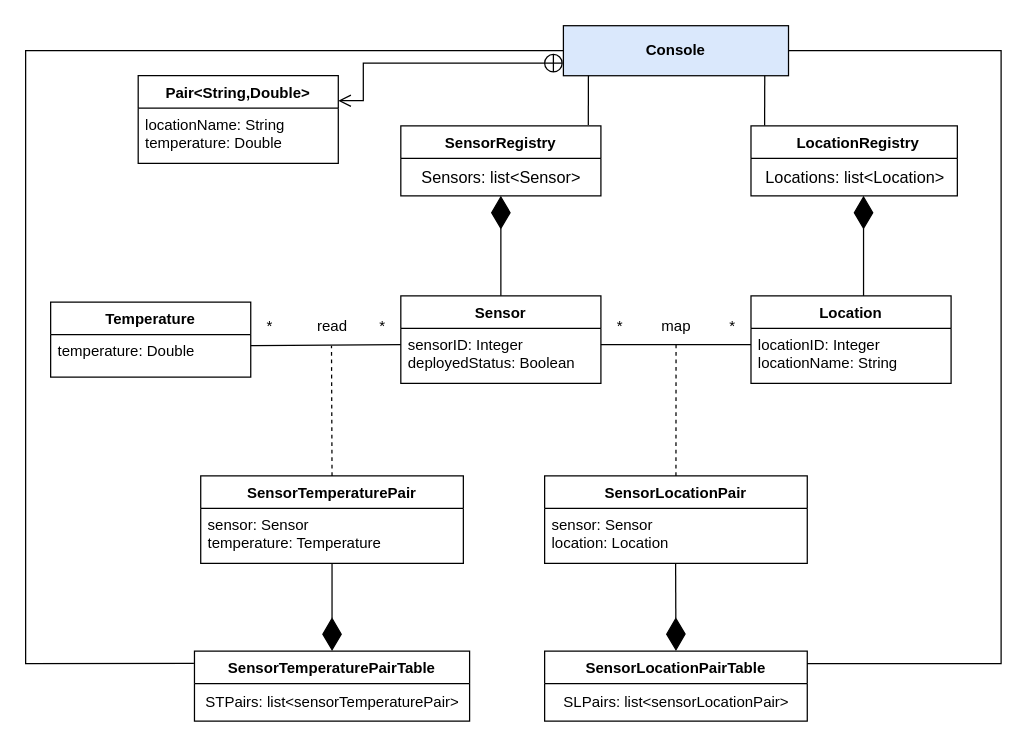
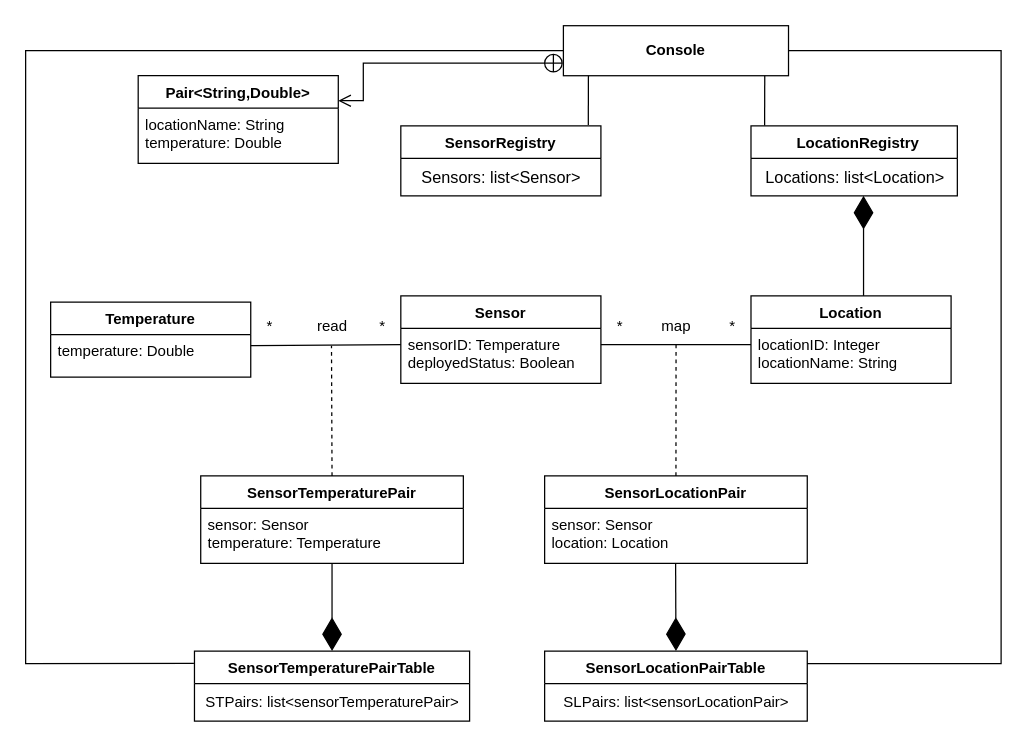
  <mxCell id="0" />
  <mxCell id="1" parent="0" />
  <mxCell id="2" value="read" style="text;html=1;align=center;verticalAlign=middle;resizable=0;points=[];autosize=1;strokeColor=none;fillColor=none;" parent="1" vertex="1"><mxGeometry x="240" y="246" width="50" height="30" as="geometry" /></mxCell>
  <mxCell id="3" value="Sensor" style="swimlane;fontStyle=1;align=center;verticalAlign=top;childLayout=stackLayout;horizontal=1;startSize=26;horizontalStack=0;resizeParent=1;resizeParentMax=0;resizeLast=0;collapsible=1;marginBottom=0;whiteSpace=wrap;html=1;" parent="1" vertex="1"><mxGeometry x="320" y="236" width="160" height="70" as="geometry" /></mxCell>
- <mxCell id="4" value="sensorID: Integer&lt;br&gt;deployedStatus: Boolean" style="text;strokeColor=none;fillColor=none;align=left;verticalAlign=top;spacingLeft=4;spacingRight=4;overflow=hidden;rotatable=0;points=[[0,0.5],[1,0.5]];portConstraint=eastwest;whiteSpace=wrap;html=1;" parent="3" vertex="1"><mxGeometry y="26" width="160" height="44" as="geometry" /></mxCell>
+ <mxCell id="4" value="sensorID: Temperature&lt;br&gt;deployedStatus: Boolean" style="text;strokeColor=none;fillColor=none;align=left;verticalAlign=top;spacingLeft=4;spacingRight=4;overflow=hidden;rotatable=0;points=[[0,0.5],[1,0.5]];portConstraint=eastwest;whiteSpace=wrap;html=1;" parent="3" vertex="1"><mxGeometry y="26" width="160" height="44" as="geometry" /></mxCell>
  <mxCell id="5" value="Location" style="swimlane;fontStyle=1;align=center;verticalAlign=top;childLayout=stackLayout;horizontal=1;startSize=26;horizontalStack=0;resizeParent=1;resizeParentMax=0;resizeLast=0;collapsible=1;marginBottom=0;whiteSpace=wrap;html=1;" parent="1" vertex="1"><mxGeometry x="600" y="236" width="160" height="70" as="geometry" /></mxCell>
  <mxCell id="6" value="locationID: Integer&lt;br&gt;locationName: String" style="text;strokeColor=none;fillColor=none;align=left;verticalAlign=top;spacingLeft=4;spacingRight=4;overflow=hidden;rotatable=0;points=[[0,0.5],[1,0.5]];portConstraint=eastwest;whiteSpace=wrap;html=1;" parent="5" vertex="1"><mxGeometry y="26" width="160" height="44" as="geometry" /></mxCell>
  <mxCell id="7" value="" style="endArrow=none;html=1;rounded=0;" parent="1" edge="1"><mxGeometry width="50" height="50" relative="1" as="geometry"><mxPoint x="480" y="275" as="sourcePoint" /><mxPoint x="600" y="275" as="targetPoint" /></mxGeometry></mxCell>
  <mxCell id="8" value="Temperature" style="swimlane;fontStyle=1;align=center;verticalAlign=top;childLayout=stackLayout;horizontal=1;startSize=26;horizontalStack=0;resizeParent=1;resizeParentMax=0;resizeLast=0;collapsible=1;marginBottom=0;whiteSpace=wrap;html=1;" parent="1" vertex="1"><mxGeometry x="40" y="241" width="160" height="60" as="geometry" /></mxCell>
  <mxCell id="9" value="temperature: Double" style="text;strokeColor=none;fillColor=none;align=left;verticalAlign=top;spacingLeft=4;spacingRight=4;overflow=hidden;rotatable=0;points=[[0,0.5],[1,0.5]];portConstraint=eastwest;whiteSpace=wrap;html=1;" parent="8" vertex="1"><mxGeometry y="26" width="160" height="34" as="geometry" /></mxCell>
  <mxCell id="10" value="" style="endArrow=none;html=1;rounded=0;exitX=-0.001;exitY=0.992;exitDx=0;exitDy=0;entryX=0;entryY=0.295;entryDx=0;entryDy=0;entryPerimeter=0;exitPerimeter=0;" parent="1" source="14" target="4" edge="1"><mxGeometry width="50" height="50" relative="1" as="geometry"><mxPoint x="230" y="246" as="sourcePoint" /><mxPoint x="320" y="246" as="targetPoint" /></mxGeometry></mxCell>
  <mxCell id="11" value="map" style="text;html=1;align=center;verticalAlign=middle;resizable=0;points=[];autosize=1;strokeColor=none;fillColor=none;" parent="1" vertex="1"><mxGeometry x="515" y="246" width="50" height="30" as="geometry" /></mxCell>
  <mxCell id="12" value="" style="endArrow=none;dashed=1;html=1;rounded=0;" parent="1" edge="1"><mxGeometry width="50" height="50" relative="1" as="geometry"><mxPoint x="265" y="380" as="sourcePoint" /><mxPoint x="264.57" y="276" as="targetPoint" /></mxGeometry></mxCell>
  <mxCell id="13" value="" style="endArrow=none;dashed=1;html=1;rounded=0;entryX=0.002;entryY=-0.028;entryDx=0;entryDy=0;entryPerimeter=0;" parent="1" edge="1"><mxGeometry width="50" height="50" relative="1" as="geometry"><mxPoint x="540" y="380" as="sourcePoint" /><mxPoint x="540.08" y="275.16" as="targetPoint" /></mxGeometry></mxCell>
  <mxCell id="14" value="*" style="text;html=1;align=center;verticalAlign=middle;resizable=0;points=[];autosize=1;strokeColor=none;fillColor=none;" parent="1" vertex="1"><mxGeometry x="200" y="246" width="30" height="30" as="geometry" /></mxCell>
  <mxCell id="15" value="*" style="text;html=1;align=center;verticalAlign=middle;resizable=0;points=[];autosize=1;strokeColor=none;fillColor=none;" parent="1" vertex="1"><mxGeometry x="290" y="246" width="30" height="30" as="geometry" /></mxCell>
  <mxCell id="16" value="*" style="text;html=1;align=center;verticalAlign=middle;resizable=0;points=[];autosize=1;strokeColor=none;fillColor=none;" parent="1" vertex="1"><mxGeometry x="480" y="246" width="30" height="30" as="geometry" /></mxCell>
  <mxCell id="17" value="*" style="text;html=1;align=center;verticalAlign=middle;resizable=0;points=[];autosize=1;strokeColor=none;fillColor=none;" parent="1" vertex="1"><mxGeometry x="570" y="246" width="30" height="30" as="geometry" /></mxCell>
  <mxCell id="18" value="SensorRegistry" style="swimlane;fontStyle=1;childLayout=stackLayout;horizontal=1;startSize=26;horizontalStack=0;resizeParent=1;resizeParentMax=0;resizeLast=0;collapsible=1;marginBottom=0;align=center;fontSize=12;" parent="1" vertex="1"><mxGeometry x="320" y="100" width="160" height="56" as="geometry"><mxRectangle x="320" y="-70" width="90" height="30" as="alternateBounds" /></mxGeometry></mxCell>
  <mxCell id="19" value="Sensors: list&amp;lt;Sensor&amp;gt;" style="text;html=1;align=center;verticalAlign=middle;resizable=0;points=[];autosize=1;strokeColor=none;fillColor=none;fontSize=13;" parent="18" vertex="1"><mxGeometry y="26" width="160" height="30" as="geometry" /></mxCell>
  <mxCell id="20" value="  LocationRegistry" style="swimlane;fontStyle=1;childLayout=stackLayout;horizontal=1;startSize=26;horizontalStack=0;resizeParent=1;resizeParentMax=0;resizeLast=0;collapsible=1;marginBottom=0;align=center;fontSize=12;" parent="1" vertex="1"><mxGeometry x="600" y="100" width="165" height="56" as="geometry"><mxRectangle x="320" y="-70" width="90" height="30" as="alternateBounds" /></mxGeometry></mxCell>
  <mxCell id="21" value="Locations: list&amp;lt;Location&amp;gt;" style="text;html=1;align=center;verticalAlign=middle;resizable=0;points=[];autosize=1;strokeColor=none;fillColor=none;fontSize=13;" parent="20" vertex="1"><mxGeometry y="26" width="165" height="30" as="geometry" /></mxCell>
- <mxCell id="22" value="&lt;b&gt;Console&lt;/b&gt;" style="html=1;whiteSpace=wrap;fillColor=#dae8fc;" parent="1" vertex="1"><mxGeometry x="450" y="20" width="180" height="40" as="geometry" /></mxCell>
+ <mxCell id="22" value="&lt;b&gt;Console&lt;/b&gt;" style="html=1;whiteSpace=wrap;" parent="1" vertex="1"><mxGeometry x="450" y="20" width="180" height="40" as="geometry" /></mxCell>
  <mxCell id="23" value="SensorLocationPairTable" style="swimlane;fontStyle=1;align=center;verticalAlign=top;childLayout=stackLayout;horizontal=1;startSize=26;horizontalStack=0;resizeParent=1;resizeParentMax=0;resizeLast=0;collapsible=1;marginBottom=0;whiteSpace=wrap;html=1;" parent="1" vertex="1"><mxGeometry x="435" y="520" width="210" height="56" as="geometry" /></mxCell>
  <mxCell id="24" value="SLPairs: list&amp;lt;sensorLocationPair&amp;gt;" style="text;html=1;align=center;verticalAlign=middle;resizable=0;points=[];autosize=1;strokeColor=none;fillColor=none;" parent="23" vertex="1"><mxGeometry y="26" width="210" height="30" as="geometry" /></mxCell>
  <mxCell id="25" value="SensorTemperaturePairTable" style="swimlane;fontStyle=1;align=center;verticalAlign=top;childLayout=stackLayout;horizontal=1;startSize=26;horizontalStack=0;resizeParent=1;resizeParentMax=0;resizeLast=0;collapsible=1;marginBottom=0;whiteSpace=wrap;html=1;" parent="1" vertex="1"><mxGeometry x="155" y="520" width="220" height="56" as="geometry" /></mxCell>
  <mxCell id="26" value="STPairs: list&amp;lt;sensorTemperaturePair&amp;gt;" style="text;html=1;align=center;verticalAlign=middle;resizable=0;points=[];autosize=1;strokeColor=none;fillColor=none;" parent="25" vertex="1"><mxGeometry y="26" width="220" height="30" as="geometry" /></mxCell>
  <mxCell id="27" value="SensorLocationPair" style="swimlane;fontStyle=1;align=center;verticalAlign=top;childLayout=stackLayout;horizontal=1;startSize=26;horizontalStack=0;resizeParent=1;resizeParentMax=0;resizeLast=0;collapsible=1;marginBottom=0;whiteSpace=wrap;html=1;" parent="1" vertex="1"><mxGeometry x="435" y="380" width="210" height="70" as="geometry" /></mxCell>
  <mxCell id="28" value="sensor: Sensor&lt;br style=&quot;border-color: var(--border-color);&quot;&gt;&lt;span style=&quot;&quot;&gt;location: Location&lt;/span&gt;" style="text;strokeColor=none;fillColor=none;align=left;verticalAlign=top;spacingLeft=4;spacingRight=4;overflow=hidden;rotatable=0;points=[[0,0.5],[1,0.5]];portConstraint=eastwest;whiteSpace=wrap;html=1;" parent="27" vertex="1"><mxGeometry y="26" width="210" height="44" as="geometry" /></mxCell>
  <mxCell id="29" value="SensorTemperaturePair" style="swimlane;fontStyle=1;align=center;verticalAlign=top;childLayout=stackLayout;horizontal=1;startSize=26;horizontalStack=0;resizeParent=1;resizeParentMax=0;resizeLast=0;collapsible=1;marginBottom=0;whiteSpace=wrap;html=1;" parent="1" vertex="1"><mxGeometry x="160" y="380" width="210" height="70" as="geometry" /></mxCell>
  <mxCell id="30" value="sensor: Sensor&lt;br style=&quot;border-color: var(--border-color);&quot;&gt;temperature: Temperature" style="text;strokeColor=none;fillColor=none;align=left;verticalAlign=top;spacingLeft=4;spacingRight=4;overflow=hidden;rotatable=0;points=[[0,0.5],[1,0.5]];portConstraint=eastwest;whiteSpace=wrap;html=1;" parent="29" vertex="1"><mxGeometry y="26" width="210" height="44" as="geometry" /></mxCell>
  <mxCell id="31" value="" style="endArrow=diamondThin;endFill=1;endSize=24;html=1;rounded=0;entryX=0.5;entryY=0;entryDx=0;entryDy=0;exitX=0.5;exitY=1;exitDx=0;exitDy=0;" parent="1" source="29" target="25" edge="1"><mxGeometry width="160" relative="1" as="geometry"><mxPoint x="265" y="470" as="sourcePoint" /><mxPoint x="420" y="490" as="targetPoint" /></mxGeometry></mxCell>
  <mxCell id="32" value="" style="endArrow=diamondThin;endFill=1;endSize=24;html=1;rounded=0;entryX=0.5;entryY=0;entryDx=0;entryDy=0;exitX=0.5;exitY=1;exitDx=0;exitDy=0;" parent="1" target="23" edge="1"><mxGeometry width="160" relative="1" as="geometry"><mxPoint x="539.73" y="450" as="sourcePoint" /><mxPoint x="539.73" y="514" as="targetPoint" /></mxGeometry></mxCell>
- <mxCell id="33" value="" style="endArrow=diamondThin;endFill=1;endSize=24;html=1;rounded=0;entryX=0.5;entryY=1;entryDx=0;entryDy=0;exitX=0.5;exitY=0;exitDx=0;exitDy=0;" parent="1" source="3" target="18" edge="1"><mxGeometry width="160" relative="1" as="geometry"><mxPoint x="490" y="156" as="sourcePoint" /><mxPoint x="490" y="220" as="targetPoint" /></mxGeometry></mxCell>
  <mxCell id="34" value="" style="endArrow=diamondThin;endFill=1;endSize=24;html=1;rounded=0;entryX=0.5;entryY=1;entryDx=0;entryDy=0;exitX=0.5;exitY=0;exitDx=0;exitDy=0;" parent="1" edge="1"><mxGeometry width="160" relative="1" as="geometry"><mxPoint x="690" y="236" as="sourcePoint" /><mxPoint x="690" y="156" as="targetPoint" /></mxGeometry></mxCell>
  <mxCell id="35" value="" style="endArrow=none;html=1;rounded=0;exitX=0.937;exitY=-0.01;exitDx=0;exitDy=0;exitPerimeter=0;" parent="1" source="18" edge="1"><mxGeometry width="50" height="50" relative="1" as="geometry"><mxPoint x="420" y="110" as="sourcePoint" /><mxPoint x="470" y="60" as="targetPoint" /></mxGeometry></mxCell>
  <mxCell id="36" value="" style="endArrow=none;html=1;rounded=0;exitX=0.066;exitY=-0.003;exitDx=0;exitDy=0;exitPerimeter=0;" parent="1" source="20" edge="1"><mxGeometry width="50" height="50" relative="1" as="geometry"><mxPoint x="610" y="100" as="sourcePoint" /><mxPoint x="611" y="60" as="targetPoint" /></mxGeometry></mxCell>
  <mxCell id="37" value="" style="endArrow=none;html=1;rounded=0;exitX=-0.002;exitY=0.175;exitDx=0;exitDy=0;exitPerimeter=0;" parent="1" source="25" edge="1"><mxGeometry width="50" height="50" relative="1" as="geometry"><mxPoint x="20" y="640" as="sourcePoint" /><mxPoint x="450" y="40" as="targetPoint" /><Array as="points"><mxPoint x="20" y="530" /><mxPoint x="20" y="40" /></Array></mxGeometry></mxCell>
  <mxCell id="38" value="" style="endArrow=none;html=1;rounded=0;entryX=0.999;entryY=0.179;entryDx=0;entryDy=0;entryPerimeter=0;" parent="1" target="23" edge="1"><mxGeometry width="50" height="50" relative="1" as="geometry"><mxPoint x="630" y="40" as="sourcePoint" /><mxPoint x="660" y="540" as="targetPoint" /><Array as="points"><mxPoint x="800" y="40" /><mxPoint x="800" y="530" /></Array></mxGeometry></mxCell>
  <mxCell id="39" value="Pair&amp;lt;String,Double&amp;gt;" style="swimlane;fontStyle=1;align=center;verticalAlign=top;childLayout=stackLayout;horizontal=1;startSize=26;horizontalStack=0;resizeParent=1;resizeParentMax=0;resizeLast=0;collapsible=1;marginBottom=0;whiteSpace=wrap;html=1;" vertex="1" parent="1"><mxGeometry x="110" y="60" width="160" height="70" as="geometry" /></mxCell>
  <mxCell id="40" value="locationName: String&lt;br&gt;temperature: Double" style="text;strokeColor=none;fillColor=none;align=left;verticalAlign=top;spacingLeft=4;spacingRight=4;overflow=hidden;rotatable=0;points=[[0,0.5],[1,0.5]];portConstraint=eastwest;whiteSpace=wrap;html=1;" vertex="1" parent="39"><mxGeometry y="26" width="160" height="44" as="geometry" /></mxCell>
  <mxCell id="41" value="" style="endArrow=open;startArrow=circlePlus;endFill=0;startFill=0;endSize=8;html=1;rounded=0;exitX=0;exitY=0.75;exitDx=0;exitDy=0;" edge="1" parent="1" source="22"><mxGeometry width="160" relative="1" as="geometry"><mxPoint x="260" y="200" as="sourcePoint" /><mxPoint x="270" y="80" as="targetPoint" /><Array as="points"><mxPoint x="290" y="50" /><mxPoint x="290" y="80" /></Array></mxGeometry></mxCell>
